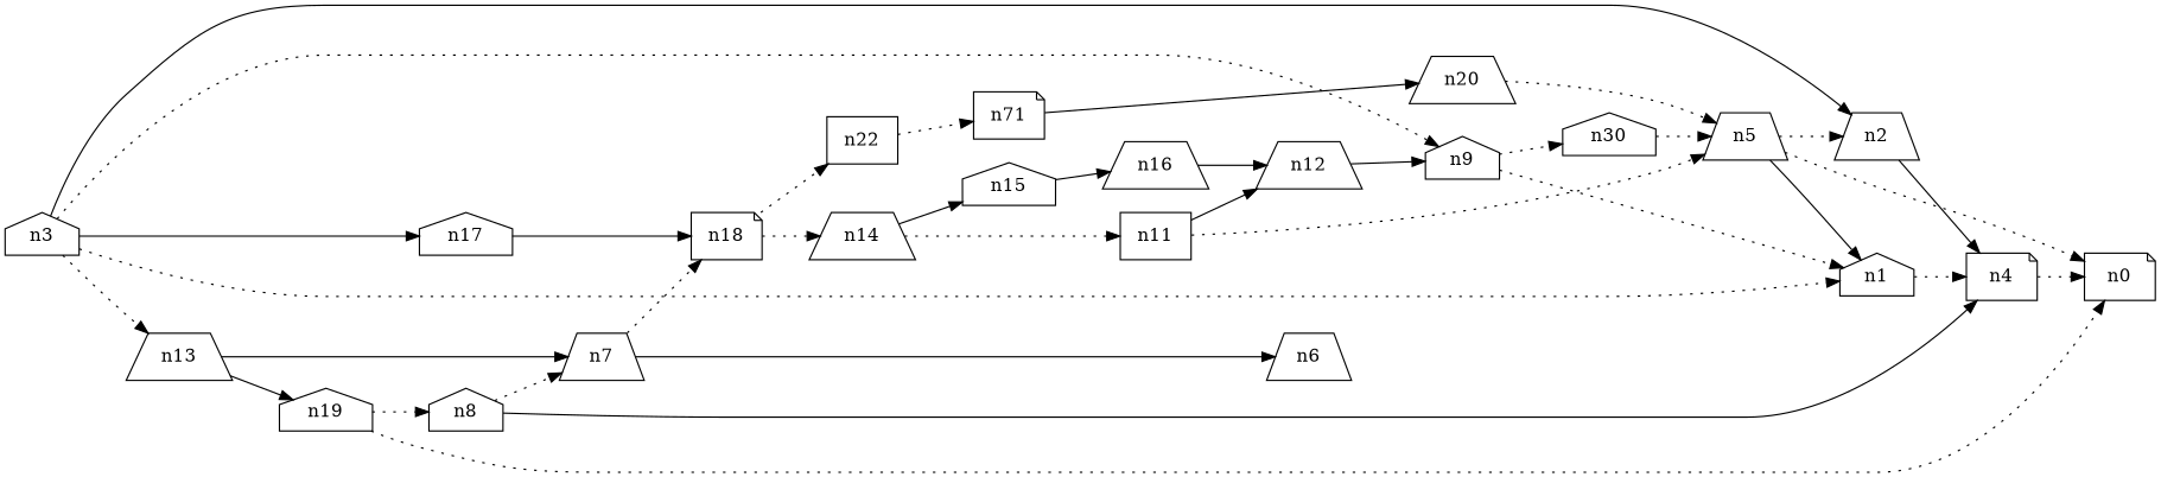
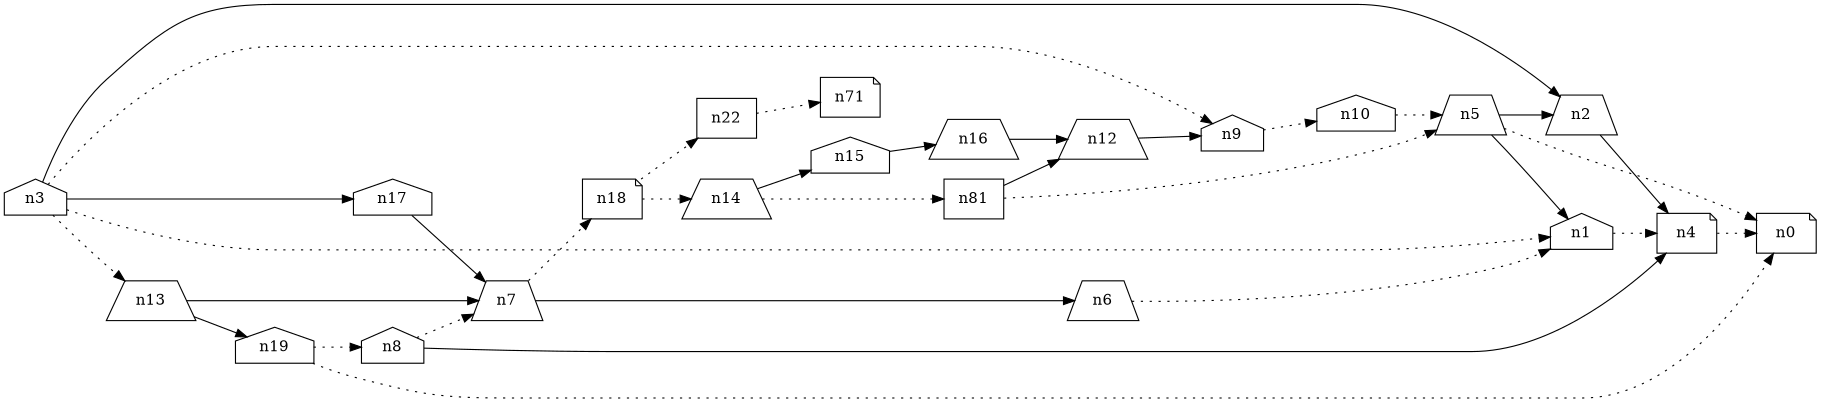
  digraph {
    rankdir=LR
    node [shape=trapezium]
    edge [style=dotted]
    n1 [shape=house]
    n4 [shape=note]
    n0 [shape=note]
    n2
    n3 [shape=house]
    n9 [shape=house]
    n13
    n17 [shape=house]
-   n10 [shape=house label=n30]
+   n10 [shape=house]
    n7
    n19 [shape=house]
    n18 [shape=note]
    n5
    n6
    n8 [shape=house]
    n14
    n22 [shape=box]
-   n11 [shape=box]
+   n11 [shape=box label=n81]
    n15 [shape=house]
    n21 [label=n71 shape=note]
    n12
    n16
-   n20
    n1 -> n4
    n4 -> n0
    n2 -> n4 [style=solid]
    n3 -> n1
    n3 -> n2 [style=solid]
    n3 -> n9
    n3 -> n13
    n3 -> n17 [style=solid]
    n9 -> n10
    n13 -> n7 [style=solid]
    n13 -> n19 [style=solid]
-   n17 -> n18 [style=solid]
+   n17 -> n7 [style=solid]
    n10 -> n5
    n7 -> n18
    n7 -> n6 [style=solid]
    n19 -> n0
    n19 -> n8
    n18 -> n14
    n18 -> n22
    n5 -> n1 [style=solid]
    n5 -> n0
-   n5 -> n2
-   n9 -> n1
+   n5 -> n2 [style=solid]
+   n6 -> n1
    n8 -> n4 [style=solid]
    n8 -> n7
    n14 -> n11
    n14 -> n15 [style=solid]
    n22 -> n21
    n11 -> n5
    n11 -> n12 [style=solid]
    n15 -> n16 [style=solid]
-   n21 -> n20 [style=solid]
    n12 -> n9 [style=solid]
    n16 -> n12 [style=solid]
-   n20 -> n5
  }
